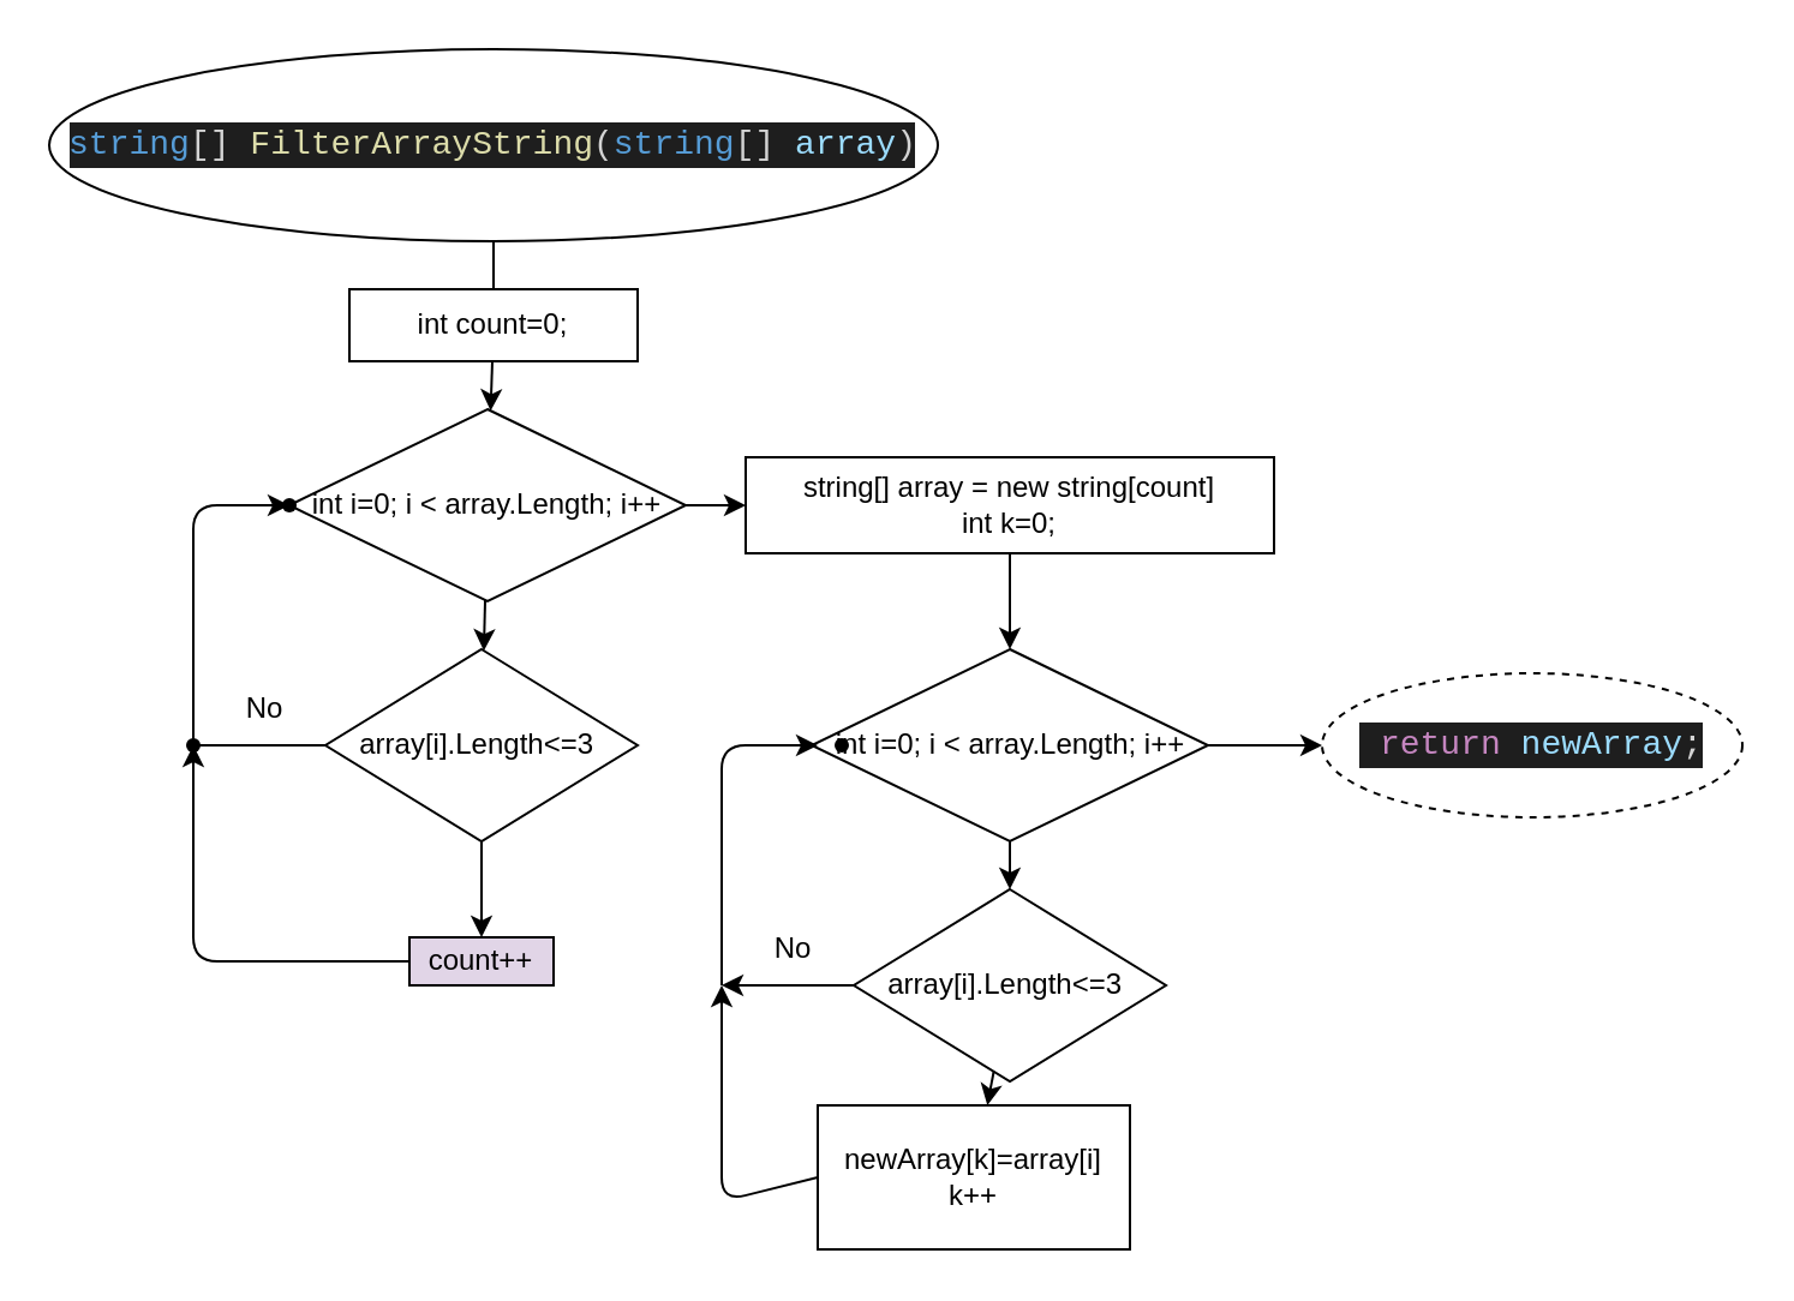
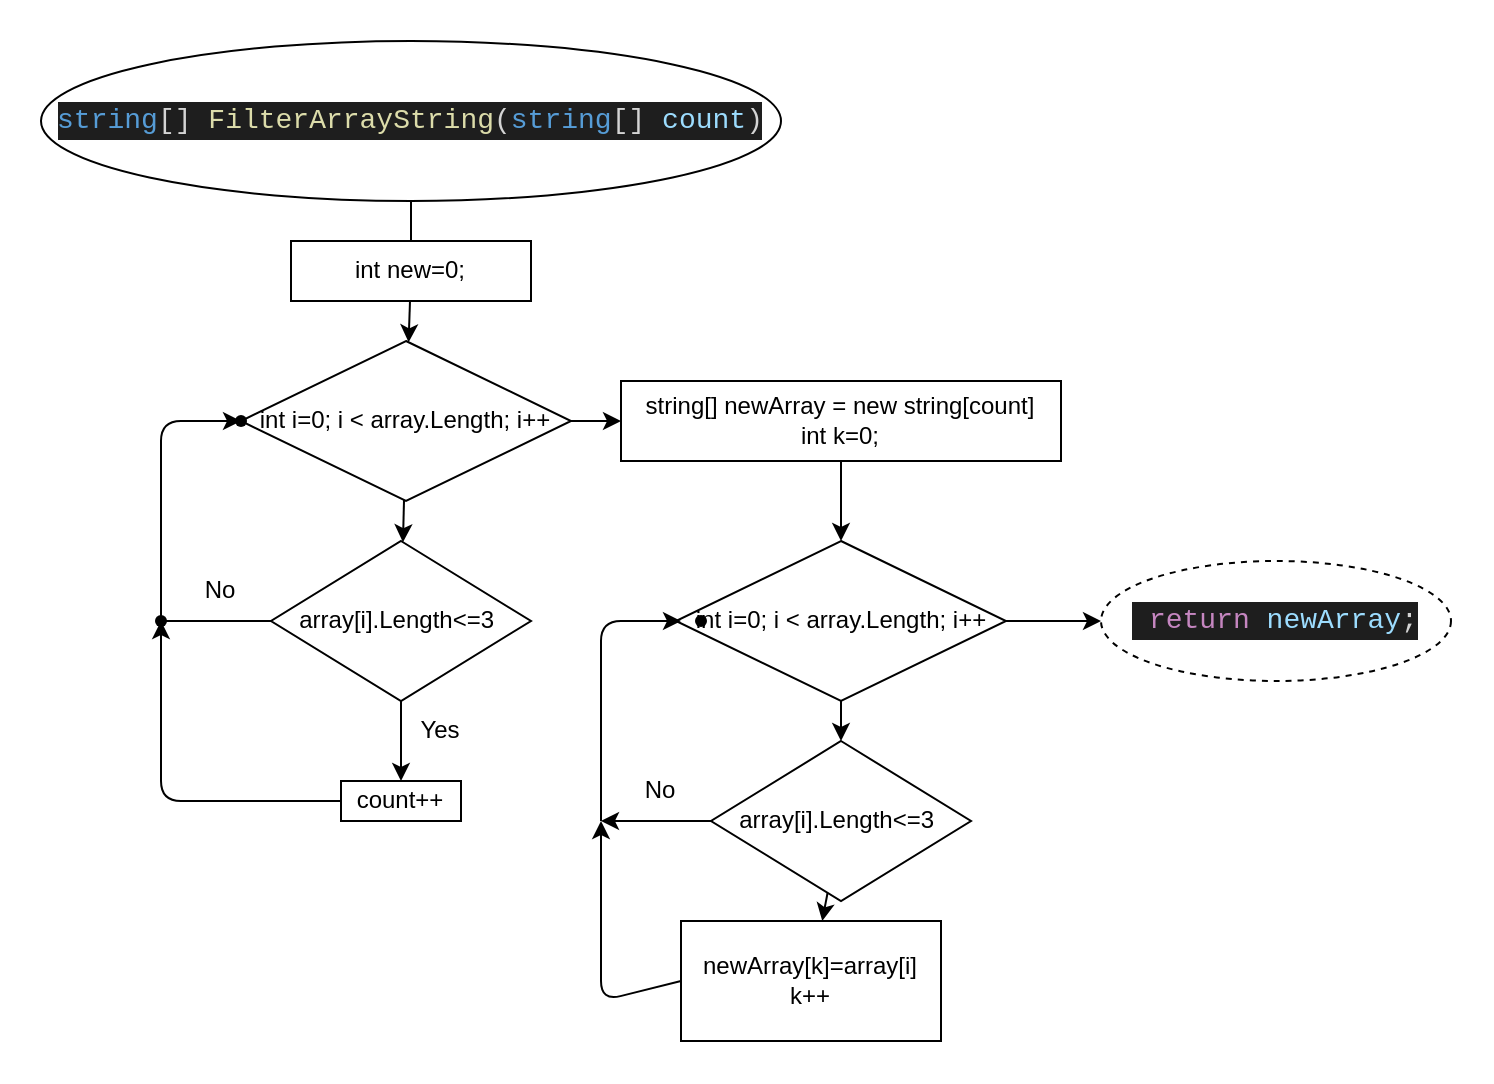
  <mxCell id="0" />
  <mxCell id="1" parent="0" />
  <mxCell id="2" value="" style="edgeStyle=none;html=1;endArrow=none;" edge="1" parent="1" source="3" target="5"><mxGeometry relative="1" as="geometry" /></mxCell>
- <mxCell id="3" value="&lt;div style=&quot;color: rgb(212 , 212 , 212) ; background-color: rgb(30 , 30 , 30) ; font-family: &amp;#34;consolas&amp;#34; , &amp;#34;courier new&amp;#34; , monospace ; font-size: 14px ; line-height: 19px&quot;&gt;&lt;span style=&quot;color: #569cd6&quot;&gt;string&lt;/span&gt;[] &lt;span style=&quot;color: #dcdcaa&quot;&gt;FilterArrayString&lt;/span&gt;(&lt;span style=&quot;color: #569cd6&quot;&gt;string&lt;/span&gt;[] &lt;span style=&quot;color: #9cdcfe&quot;&gt;array&lt;/span&gt;)&lt;/div&gt;" style="ellipse;whiteSpace=wrap;html=1;" parent="1" vertex="1"><mxGeometry x="20" y="20" width="370" height="80" as="geometry" /></mxCell>
+ <mxCell id="3" value="&lt;div style=&quot;color: rgb(212 , 212 , 212) ; background-color: rgb(30 , 30 , 30) ; font-family: &amp;#34;consolas&amp;#34; , &amp;#34;courier new&amp;#34; , monospace ; font-size: 14px ; line-height: 19px&quot;&gt;&lt;span style=&quot;color: #569cd6&quot;&gt;string&lt;/span&gt;[] &lt;span style=&quot;color: #dcdcaa&quot;&gt;FilterArrayString&lt;/span&gt;(&lt;span style=&quot;color: #569cd6&quot;&gt;string&lt;/span&gt;[] &lt;span style=&quot;color: #9cdcfe&quot;&gt;count&lt;/span&gt;)&lt;/div&gt;" style="ellipse;whiteSpace=wrap;html=1;" parent="1" vertex="1"><mxGeometry x="20" y="20" width="370" height="80" as="geometry" /></mxCell>
  <mxCell id="4" value="" style="edgeStyle=none;html=1;" edge="1" parent="1" source="5" target="8"><mxGeometry relative="1" as="geometry" /></mxCell>
- <mxCell id="5" value="int count=0;" style="whiteSpace=wrap;html=1;" vertex="1" parent="1"><mxGeometry x="145" y="120" width="120" height="30" as="geometry" /></mxCell>
+ <mxCell id="5" value="int new=0;" style="whiteSpace=wrap;html=1;" vertex="1" parent="1"><mxGeometry x="145" y="120" width="120" height="30" as="geometry" /></mxCell>
  <mxCell id="6" value="" style="edgeStyle=none;html=1;" edge="1" parent="1" source="8" target="11"><mxGeometry relative="1" as="geometry" /></mxCell>
  <mxCell id="7" value="" style="edgeStyle=none;html=1;" edge="1" parent="1" source="8" target="20"><mxGeometry relative="1" as="geometry" /></mxCell>
  <mxCell id="8" value="int i=0; i &amp;lt; array.Length; i++" style="rhombus;whiteSpace=wrap;html=1;" vertex="1" parent="1"><mxGeometry x="120" y="170" width="165" height="80" as="geometry" /></mxCell>
  <mxCell id="9" value="" style="edgeStyle=none;html=1;" edge="1" parent="1" source="11" target="13"><mxGeometry relative="1" as="geometry" /></mxCell>
  <mxCell id="10" value="" style="edgeStyle=none;html=1;startArrow=none;" edge="1" parent="1" source="15" target="14"><mxGeometry relative="1" as="geometry"><Array as="points"><mxPoint x="80" y="210" /></Array></mxGeometry></mxCell>
  <mxCell id="11" value="array[i].Length&amp;lt;=3&amp;nbsp;" style="rhombus;whiteSpace=wrap;html=1;" vertex="1" parent="1"><mxGeometry x="135" y="270" width="130" height="80" as="geometry" /></mxCell>
  <mxCell id="12" value="" style="edgeStyle=none;html=1;" edge="1" parent="1" source="13" target="15"><mxGeometry relative="1" as="geometry"><Array as="points"><mxPoint x="80" y="400" /></Array></mxGeometry></mxCell>
- <mxCell id="13" value="count++" style="whiteSpace=wrap;html=1;fillColor=#e1d5e7;" vertex="1" parent="1"><mxGeometry x="170" y="390" width="60" height="20" as="geometry" /></mxCell>
+ <mxCell id="13" value="count++" style="whiteSpace=wrap;html=1;" vertex="1" parent="1"><mxGeometry x="170" y="390" width="60" height="20" as="geometry" /></mxCell>
  <mxCell id="14" value="" style="shape=waypoint;sketch=0;size=6;pointerEvents=1;points=[];fillColor=default;resizable=0;rotatable=0;perimeter=centerPerimeter;snapToPoint=1;" vertex="1" parent="1"><mxGeometry x="100" y="190" width="40" height="40" as="geometry" /></mxCell>
  <mxCell id="15" value="" style="shape=waypoint;sketch=0;size=6;pointerEvents=1;points=[];fillColor=default;resizable=0;rotatable=0;perimeter=centerPerimeter;snapToPoint=1;" vertex="1" parent="1"><mxGeometry x="60" y="290" width="40" height="40" as="geometry" /></mxCell>
  <mxCell id="16" value="" style="edgeStyle=none;html=1;endArrow=none;" edge="1" parent="1" source="11" target="15"><mxGeometry relative="1" as="geometry"><mxPoint x="135" y="310" as="sourcePoint" /><mxPoint x="120" y="210" as="targetPoint" /><Array as="points"><mxPoint x="80" y="310" /></Array></mxGeometry></mxCell>
+ <mxCell id="17" value="Yes" style="text;html=1;strokeColor=none;fillColor=none;align=center;verticalAlign=middle;whiteSpace=wrap;rounded=0;" vertex="1" parent="1"><mxGeometry x="190" y="350" width="60" height="30" as="geometry" /></mxCell>
  <mxCell id="18" value="No" style="text;html=1;strokeColor=none;fillColor=none;align=center;verticalAlign=middle;whiteSpace=wrap;rounded=0;" vertex="1" parent="1"><mxGeometry x="80" y="280" width="60" height="30" as="geometry" /></mxCell>
  <mxCell id="19" value="" style="edgeStyle=none;html=1;" edge="1" parent="1" source="20" target="23"><mxGeometry relative="1" as="geometry" /></mxCell>
- <mxCell id="20" value="string[] array = new string[count]&lt;br&gt;int k=0;" style="whiteSpace=wrap;html=1;" vertex="1" parent="1"><mxGeometry x="310" y="190" width="220" height="40" as="geometry" /></mxCell>
+ <mxCell id="20" value="string[] newArray = new string[count]&lt;br&gt;int k=0;" style="whiteSpace=wrap;html=1;" vertex="1" parent="1"><mxGeometry x="310" y="190" width="220" height="40" as="geometry" /></mxCell>
  <mxCell id="21" value="" style="edgeStyle=none;html=1;" edge="1" parent="1" source="23" target="27"><mxGeometry relative="1" as="geometry" /></mxCell>
  <mxCell id="22" value="" style="edgeStyle=none;html=1;" edge="1" parent="1" source="23" target="32"><mxGeometry relative="1" as="geometry" /></mxCell>
  <mxCell id="23" value="int i=0; i &amp;lt; array.Length; i++" style="rhombus;whiteSpace=wrap;html=1;" vertex="1" parent="1"><mxGeometry x="337.5" y="270" width="165" height="80" as="geometry" /></mxCell>
  <mxCell id="24" value="" style="edgeStyle=none;html=1;" edge="1" parent="1" source="27" target="29"><mxGeometry relative="1" as="geometry" /></mxCell>
  <mxCell id="25" value="" style="edgeStyle=none;html=1;startArrow=none;" edge="1" parent="1"><mxGeometry relative="1" as="geometry"><Array as="points"><mxPoint x="300" y="310" /></Array><mxPoint x="300" y="410" as="sourcePoint" /><mxPoint x="340" y="310" as="targetPoint" /></mxGeometry></mxCell>
  <mxCell id="26" value="" style="edgeStyle=none;html=1;" edge="1" parent="1" source="27"><mxGeometry relative="1" as="geometry"><mxPoint x="300" y="410" as="targetPoint" /></mxGeometry></mxCell>
  <mxCell id="27" value="array[i].Length&amp;lt;=3&amp;nbsp;" style="rhombus;whiteSpace=wrap;html=1;" vertex="1" parent="1"><mxGeometry x="355" y="370" width="130" height="80" as="geometry" /></mxCell>
  <mxCell id="28" value="" style="edgeStyle=none;html=1;exitX=0;exitY=0.5;exitDx=0;exitDy=0;" edge="1" parent="1" source="29"><mxGeometry relative="1" as="geometry"><Array as="points"><mxPoint x="300" y="500" /></Array><mxPoint x="380" y="500" as="sourcePoint" /><mxPoint x="300" y="410" as="targetPoint" /></mxGeometry></mxCell>
  <mxCell id="29" value="newArray[k]=array[i]&lt;br&gt;k++" style="whiteSpace=wrap;html=1;" vertex="1" parent="1"><mxGeometry x="340" y="460" width="130" height="60" as="geometry" /></mxCell>
  <mxCell id="30" value="" style="shape=waypoint;sketch=0;size=6;pointerEvents=1;points=[];fillColor=default;resizable=0;rotatable=0;perimeter=centerPerimeter;snapToPoint=1;" vertex="1" parent="1"><mxGeometry x="330" y="290" width="40" height="40" as="geometry" /></mxCell>
  <mxCell id="31" value="No" style="text;html=1;strokeColor=none;fillColor=none;align=center;verticalAlign=middle;whiteSpace=wrap;rounded=0;" vertex="1" parent="1"><mxGeometry x="300" y="380" width="60" height="30" as="geometry" /></mxCell>
  <mxCell id="32" value="&lt;div style=&quot;color: rgb(212 , 212 , 212) ; background-color: rgb(30 , 30 , 30) ; font-family: &amp;#34;consolas&amp;#34; , &amp;#34;courier new&amp;#34; , monospace ; font-size: 14px ; line-height: 19px&quot;&gt;&amp;nbsp;&lt;span style=&quot;color: #c586c0&quot;&gt;return&lt;/span&gt; &lt;span style=&quot;color: #9cdcfe&quot;&gt;newArray&lt;/span&gt;;&lt;/div&gt;" style="ellipse;whiteSpace=wrap;html=1;dashed=1;" vertex="1" parent="1"><mxGeometry x="550" y="280" width="175" height="60" as="geometry" /></mxCell>
